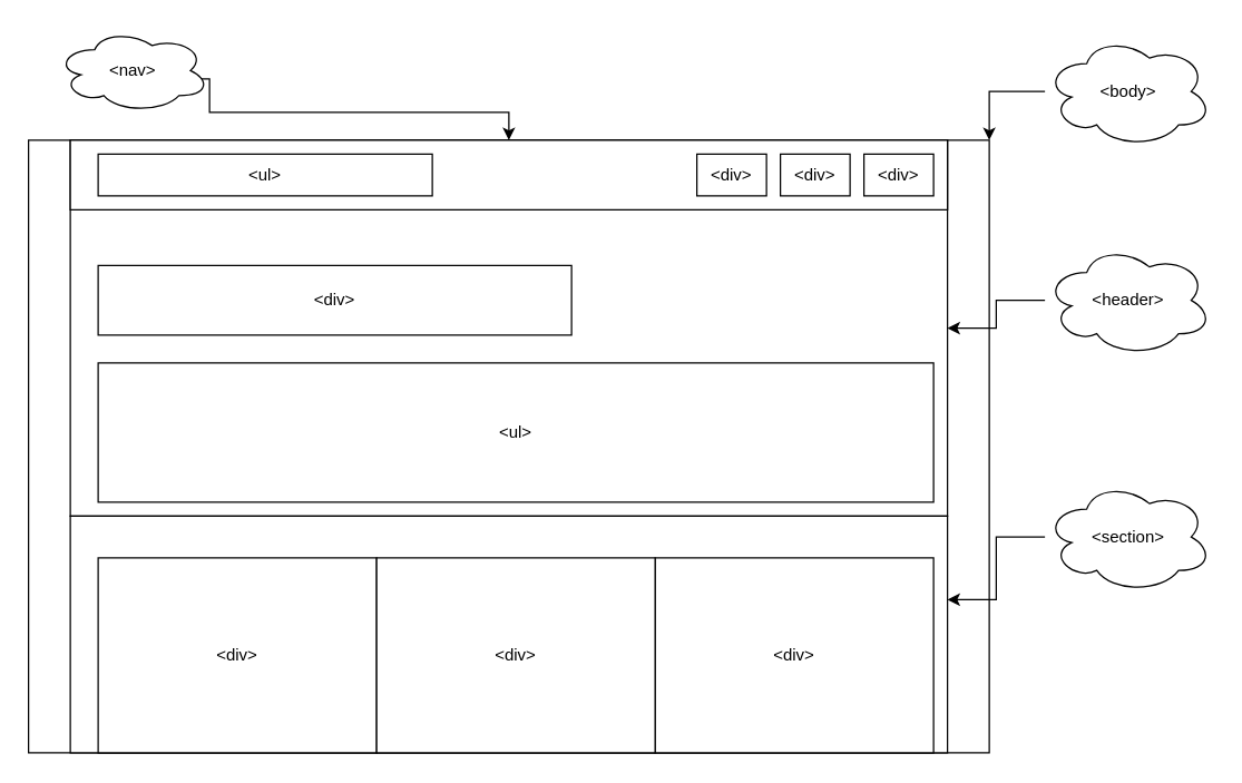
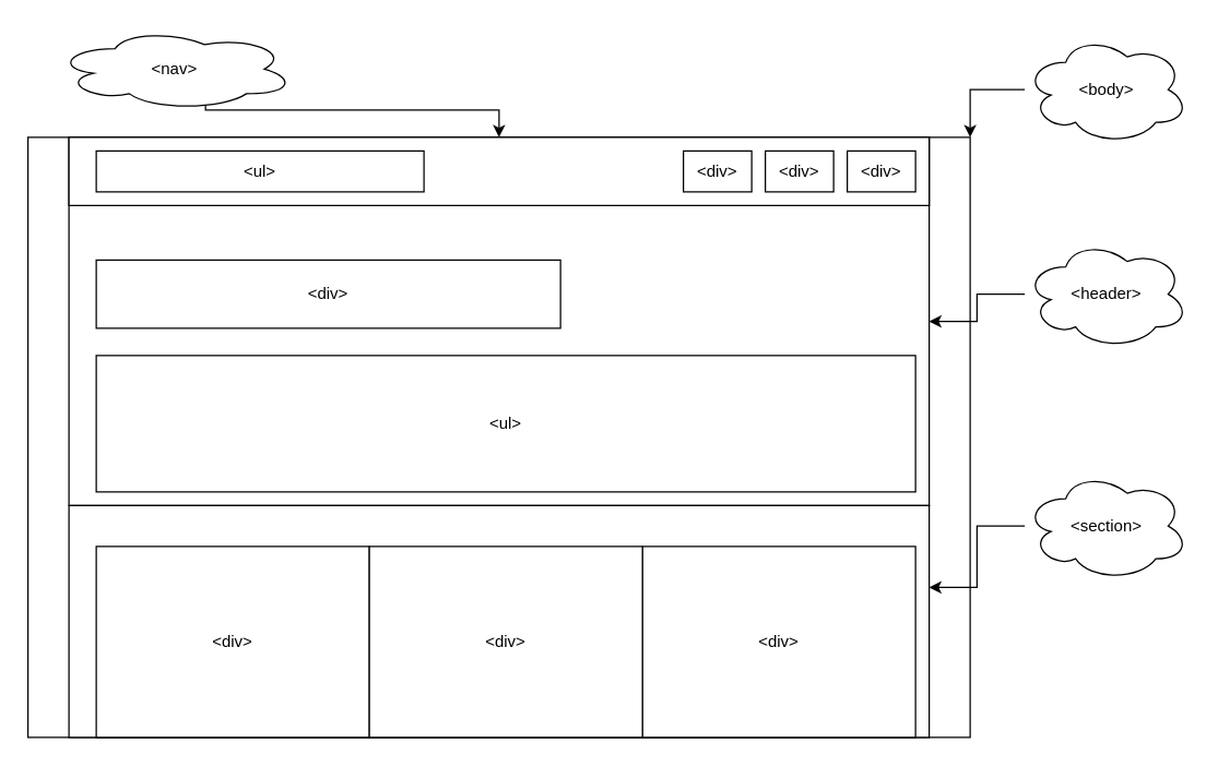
  <mxCell id="0" />
  <mxCell id="1" parent="0" />
  <mxCell id="2" value="" style="rounded=0;whiteSpace=wrap;html=1;" vertex="1" parent="1"><mxGeometry x="20" y="100" width="690" height="440" as="geometry" /></mxCell>
  <mxCell id="3" value="&amp;lt;Header&amp;gt;" style="rounded=0;whiteSpace=wrap;html=1;" vertex="1" parent="1"><mxGeometry x="50" y="100" width="630" height="270" as="geometry" /></mxCell>
  <mxCell id="4" value="" style="rounded=0;whiteSpace=wrap;html=1;" vertex="1" parent="1"><mxGeometry x="50" y="370" width="630" height="170" as="geometry" /></mxCell>
  <mxCell id="5" value="" style="rounded=0;whiteSpace=wrap;html=1;" vertex="1" parent="1"><mxGeometry x="50" y="100" width="630" height="50" as="geometry" /></mxCell>
  <mxCell id="6" value="&amp;lt;ul&amp;gt;" style="rounded=0;whiteSpace=wrap;html=1;" vertex="1" parent="1"><mxGeometry x="70" y="110" width="240" height="30" as="geometry" /></mxCell>
  <mxCell id="7" value="&amp;lt;div&amp;gt;" style="rounded=0;whiteSpace=wrap;html=1;" vertex="1" parent="1"><mxGeometry x="500" y="110" width="50" height="30" as="geometry" /></mxCell>
  <mxCell id="8" value="&amp;lt;div&amp;gt;" style="rounded=0;whiteSpace=wrap;html=1;" vertex="1" parent="1"><mxGeometry x="560" y="110" width="50" height="30" as="geometry" /></mxCell>
  <mxCell id="9" value="&amp;lt;div&amp;gt;" style="rounded=0;whiteSpace=wrap;html=1;" vertex="1" parent="1"><mxGeometry x="620" y="110" width="50" height="30" as="geometry" /></mxCell>
  <mxCell id="10" value="&amp;lt;div&amp;gt;" style="rounded=0;whiteSpace=wrap;html=1;" vertex="1" parent="1"><mxGeometry x="70" y="190" width="340" height="50" as="geometry" /></mxCell>
  <mxCell id="11" style="edgeStyle=orthogonalEdgeStyle;rounded=0;orthogonalLoop=1;jettySize=auto;html=1;entryX=0.5;entryY=0;entryDx=0;entryDy=0;exitX=0.945;exitY=0.6;exitDx=0;exitDy=0;exitPerimeter=0;" edge="1" parent="1" source="12" target="5"><mxGeometry relative="1" as="geometry"><Array as="points"><mxPoint x="150" y="56" /><mxPoint x="150" y="80" /><mxPoint x="365" y="80" /></Array></mxGeometry></mxCell>
- <mxCell id="12" value="&amp;lt;nav&amp;gt;" style="ellipse;shape=cloud;whiteSpace=wrap;html=1;" vertex="1" parent="1"><mxGeometry x="40" width="110" height="60" as="geometry" y="20" /></mxCell>
+ <mxCell id="12" value="&amp;lt;nav&amp;gt;" style="ellipse;shape=cloud;whiteSpace=wrap;html=1;" vertex="1" parent="1"><mxGeometry x="40" y="20" width="175" height="60" as="geometry" /></mxCell>
  <mxCell id="13" style="edgeStyle=orthogonalEdgeStyle;rounded=0;orthogonalLoop=1;jettySize=auto;html=1;" edge="1" parent="1" source="14" target="3"><mxGeometry relative="1" as="geometry" /></mxCell>
  <mxCell id="14" value="&amp;lt;header&amp;gt;" style="ellipse;shape=cloud;whiteSpace=wrap;html=1;" vertex="1" parent="1"><mxGeometry x="750" y="175" width="120" height="80" as="geometry" /></mxCell>
  <mxCell id="15" value="&amp;lt;ul&amp;gt;" style="rounded=0;whiteSpace=wrap;html=1;" vertex="1" parent="1"><mxGeometry x="70" y="260" width="600" height="100" as="geometry" /></mxCell>
  <mxCell id="16" style="edgeStyle=orthogonalEdgeStyle;rounded=0;orthogonalLoop=1;jettySize=auto;html=1;entryX=1;entryY=0.353;entryDx=0;entryDy=0;entryPerimeter=0;" edge="1" parent="1" source="17" target="4"><mxGeometry relative="1" as="geometry" /></mxCell>
  <mxCell id="17" value="&amp;lt;section&amp;gt;" style="ellipse;shape=cloud;whiteSpace=wrap;html=1;" vertex="1" parent="1"><mxGeometry x="750" y="345" width="120" height="80" as="geometry" /></mxCell>
  <mxCell id="18" value="&amp;lt;div&amp;gt;" style="rounded=0;whiteSpace=wrap;html=1;" vertex="1" parent="1"><mxGeometry x="470" y="400" width="200" height="140" as="geometry" /></mxCell>
  <mxCell id="19" value="&amp;lt;div&amp;gt;" style="rounded=0;whiteSpace=wrap;html=1;" vertex="1" parent="1"><mxGeometry x="70" y="400" width="200" height="140" as="geometry" /></mxCell>
  <mxCell id="20" value="&amp;lt;div&amp;gt;" style="rounded=0;whiteSpace=wrap;html=1;" vertex="1" parent="1"><mxGeometry x="270" y="400" width="200" height="140" as="geometry" /></mxCell>
  <mxCell id="21" style="edgeStyle=orthogonalEdgeStyle;rounded=0;orthogonalLoop=1;jettySize=auto;html=1;entryX=1;entryY=0;entryDx=0;entryDy=0;" edge="1" parent="1" source="22" target="2"><mxGeometry relative="1" as="geometry" /></mxCell>
  <mxCell id="22" value="&amp;lt;body&amp;gt;" style="ellipse;shape=cloud;whiteSpace=wrap;html=1;" vertex="1" parent="1"><mxGeometry x="750" y="25" width="120" height="80" as="geometry" /></mxCell>
